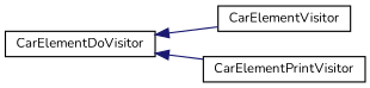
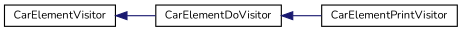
  digraph {
    fontname=Nunito
    rankdir=LR
    node [color=black fillcolor=white fontname=Nunito fontsize=10 shape=record style=filled]
    edge [color=midnightblue dir=back fontname=Nunito fontsize=10 labelfontname=Helvetica labelfontsize=10 style=solid]
    n1 [height=0.2 label=CarElementVisitor width=0.4]
    n2 [height=0.2 label=CarElementDoVisitor width=0.4]
    n3 [height=0.2 label=CarElementPrintVisitor width=0.4]
-   n2 -> n1
+   n1 -> n2
    n2 -> n3
  }
